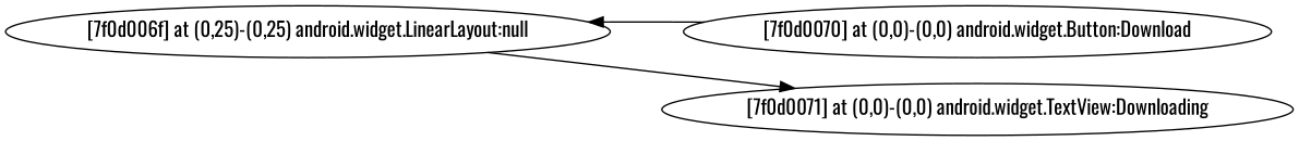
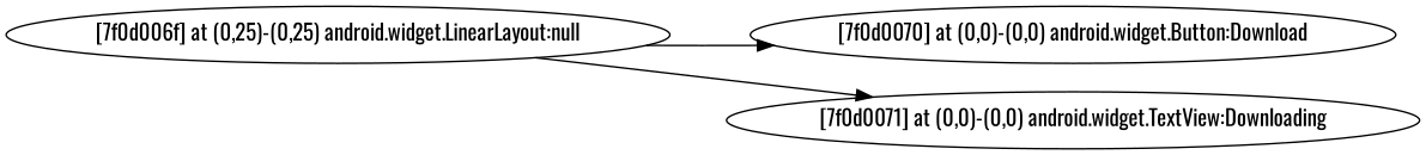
  strict digraph {
    rankdir=LR
    fontname=Oswald
    node [fontname=Oswald]
    edge [fontname=Oswald]
    n1 [label="[7f0d006f] at (0,25)-(0,25) android.widget.LinearLayout:null"]
    n2 [label="[7f0d0070] at (0,0)-(0,0) android.widget.Button:Download"]
    n3 [label="[7f0d0071] at (0,0)-(0,0) android.widget.TextView:Downloading"]
-   n2 -> n1
+   n1 -> n2
    n1 -> n3
  }
